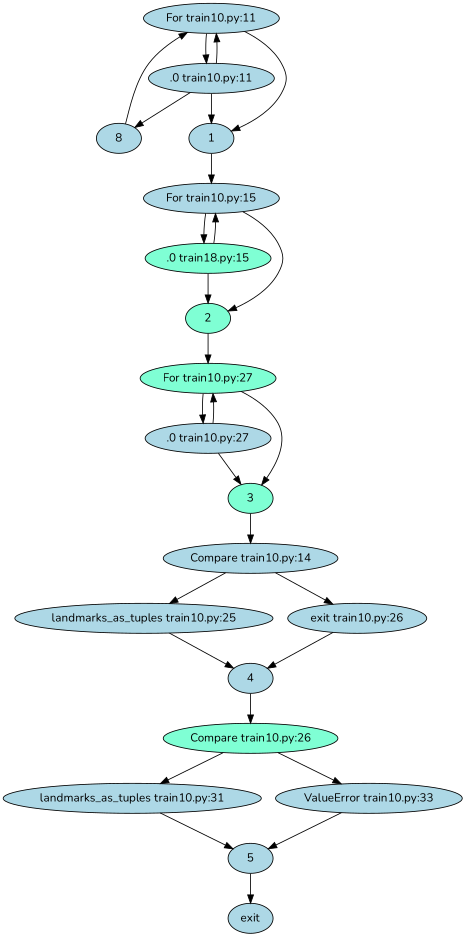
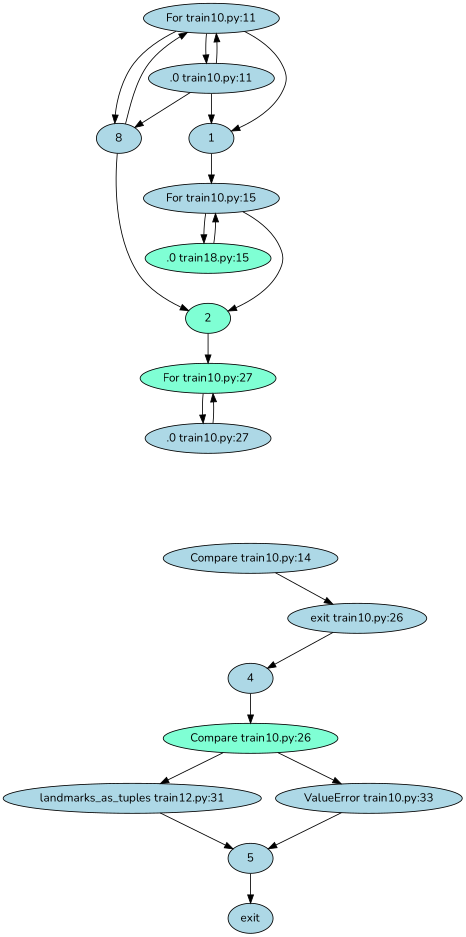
  strict digraph {
    fontname=Nunito
    node [fillcolor=lightblue fontname=Nunito style=filled]
    edge [fontname=Nunito]
    "For train10.py:11"
    ".0 train10.py:11"
    n3 [label=8]
    1
    "For train10.py:15"
    n6 [fillcolor=aquamarine label=".0 train18.py:15"]
    2 [fillcolor=aquamarine]
    "For train10.py:27" [fillcolor=aquamarine]
    ".0 train10.py:27"
-   3 [fillcolor=aquamarine]
    "Compare train10.py:14"
-   "landmarks_as_tuples train10.py:25"
    n13 [label="exit train10.py:26"]
    4
    "Compare train10.py:26" [fillcolor=aquamarine]
-   "landmarks_as_tuples train10.py:31"
+   "landmarks_as_tuples train10.py:31" [label="landmarks_as_tuples train12.py:31"]
    "ValueError train10.py:33"
    5
    exit
    "For train10.py:11" -> ".0 train10.py:11"
+   "For train10.py:11" -> n3
    "For train10.py:11" -> 1
    ".0 train10.py:11" -> "For train10.py:11"
    ".0 train10.py:11" -> n3
    ".0 train10.py:11" -> 1
    n3 -> "For train10.py:11"
    1 -> "For train10.py:15"
    "For train10.py:15" -> n6
    "For train10.py:15" -> 2
    n6 -> "For train10.py:15"
-   n6 -> 2
+   n3 -> 2
    2 -> "For train10.py:27"
    "For train10.py:27" -> ".0 train10.py:27"
-   "For train10.py:27" -> 3
    ".0 train10.py:27" -> "For train10.py:27"
-   ".0 train10.py:27" -> 3
-   3 -> "Compare train10.py:14"
-   "Compare train10.py:14" -> "landmarks_as_tuples train10.py:25"
    "Compare train10.py:14" -> n13
-   "landmarks_as_tuples train10.py:25" -> 4
    n13 -> 4
    4 -> "Compare train10.py:26"
    "Compare train10.py:26" -> "landmarks_as_tuples train10.py:31"
    "Compare train10.py:26" -> "ValueError train10.py:33"
    "landmarks_as_tuples train10.py:31" -> 5
    "ValueError train10.py:33" -> 5
    5 -> exit
  }
